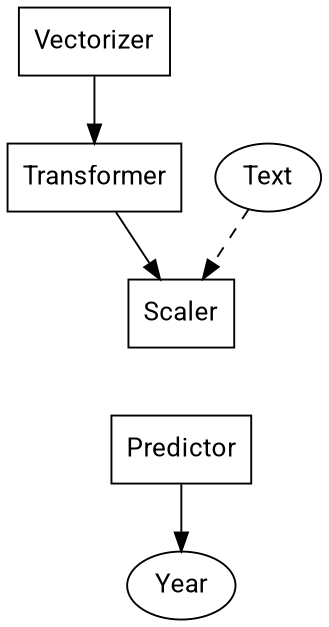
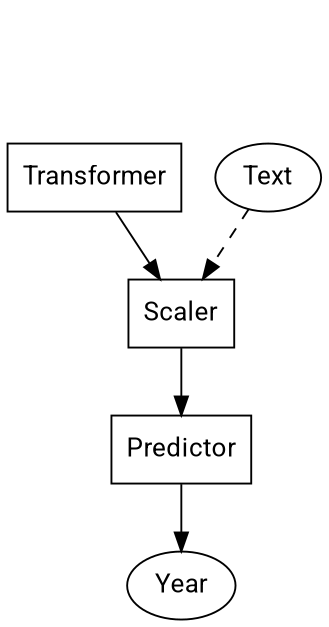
  digraph {
    fontname=Roboto
    rankdir=TB
    node [fontname=Roboto shape=box]
    edge [fontname=Roboto]
-   Vectorizer
    Transformer
    Scaler
    Predictor
    Year [shape=""]
    Text [shape=""]
-   Vectorizer -> Transformer
    Transformer -> Scaler
+   Scaler -> Predictor
    Predictor -> Year [style=solid]
    Text -> Scaler [style=dashed]
  }
